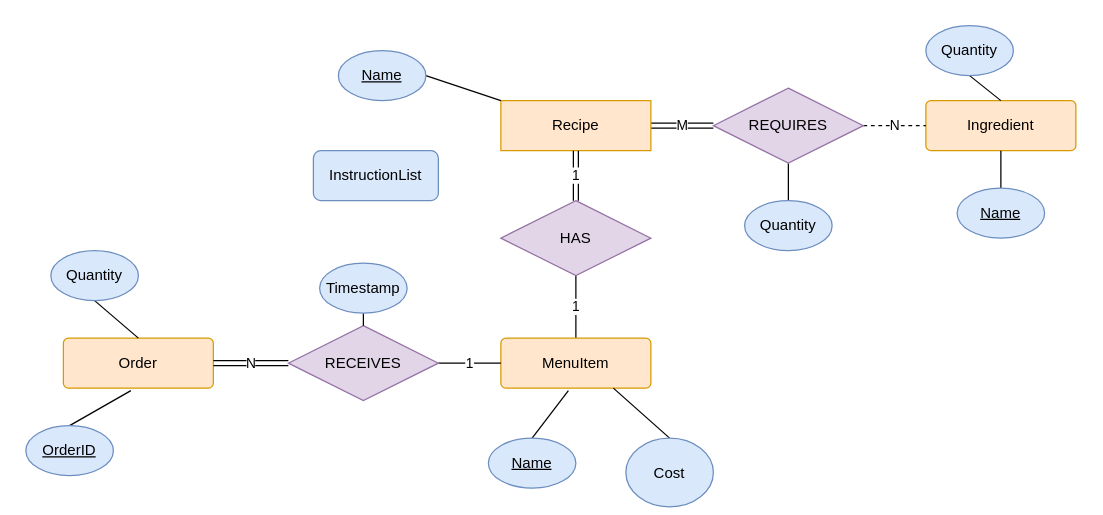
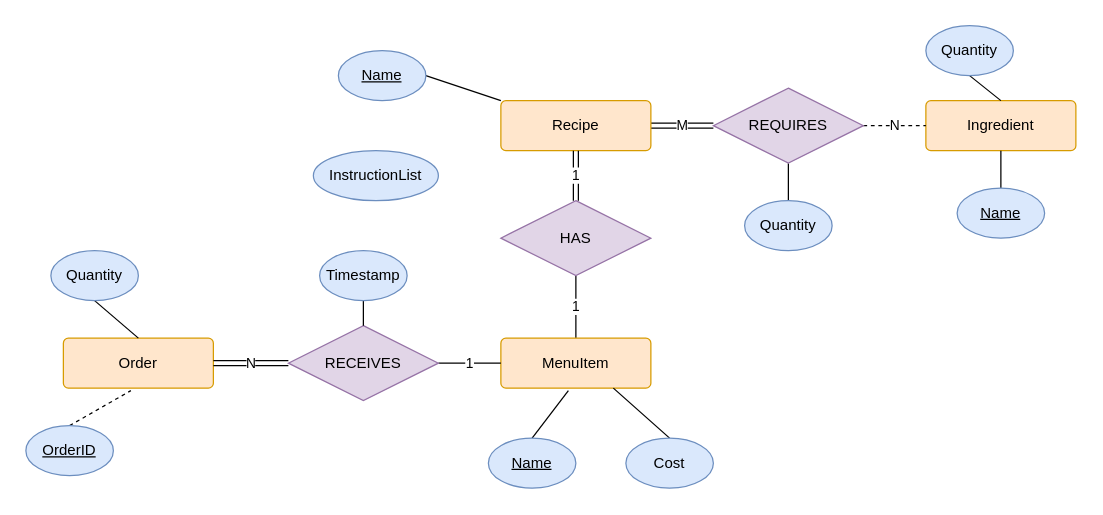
  <mxCell id="0" />
  <mxCell id="1" parent="0" />
  <mxCell id="2" value="Ingredient" style="rounded=1;arcSize=10;whiteSpace=wrap;html=1;align=center;fillColor=#ffe6cc;strokeColor=#d79b00;" parent="1" vertex="1"><mxGeometry x="740" y="80" width="120" height="40" as="geometry" /></mxCell>
  <mxCell id="3" style="rounded=0;orthogonalLoop=1;jettySize=auto;html=1;exitX=0.5;exitY=1;exitDx=0;exitDy=0;entryX=0.5;entryY=0;entryDx=0;entryDy=0;strokeColor=none;endArrow=none;endFill=0;" parent="1" source="5" target="2" edge="1"><mxGeometry relative="1" as="geometry" /></mxCell>
  <mxCell id="4" style="edgeStyle=none;rounded=0;orthogonalLoop=1;jettySize=auto;html=1;exitX=0.5;exitY=1;exitDx=0;exitDy=0;entryX=0.5;entryY=0;entryDx=0;entryDy=0;endArrow=none;endFill=0;" parent="1" source="5" target="2" edge="1"><mxGeometry relative="1" as="geometry" /></mxCell>
  <mxCell id="5" value="Quantity" style="ellipse;whiteSpace=wrap;html=1;fillColor=#dae8fc;strokeColor=#6c8ebf;" parent="1" vertex="1"><mxGeometry x="740" y="20" width="70" height="40" as="geometry" /></mxCell>
  <mxCell id="6" style="edgeStyle=none;rounded=0;orthogonalLoop=1;jettySize=auto;html=1;exitX=0.5;exitY=0;exitDx=0;exitDy=0;entryX=0.5;entryY=1;entryDx=0;entryDy=0;endArrow=none;endFill=0;strokeColor=#000000;" parent="1" source="7" target="2" edge="1"><mxGeometry relative="1" as="geometry" /></mxCell>
  <mxCell id="7" value="&lt;u&gt;Name&lt;/u&gt;" style="ellipse;whiteSpace=wrap;html=1;fillColor=#dae8fc;strokeColor=#6c8ebf;" parent="1" vertex="1"><mxGeometry x="765" y="150" width="70" height="40" as="geometry" /></mxCell>
  <mxCell id="8" value="1" style="edgeStyle=none;rounded=0;orthogonalLoop=1;jettySize=auto;html=1;exitX=0.5;exitY=0;exitDx=0;exitDy=0;entryX=0.5;entryY=1;entryDx=0;entryDy=0;endArrow=none;endFill=0;strokeColor=#000000;" parent="1" source="9" target="32" edge="1"><mxGeometry relative="1" as="geometry" /></mxCell>
  <mxCell id="9" value="MenuItem" style="rounded=1;arcSize=10;whiteSpace=wrap;html=1;align=center;fillColor=#ffe6cc;strokeColor=#d79b00;" parent="1" vertex="1"><mxGeometry x="400" y="270" width="120" height="40" as="geometry" /></mxCell>
  <mxCell id="10" style="rounded=0;orthogonalLoop=1;jettySize=auto;html=1;exitX=0.5;exitY=1;exitDx=0;exitDy=0;entryX=0.5;entryY=0;entryDx=0;entryDy=0;strokeColor=none;endArrow=none;endFill=0;" parent="1" source="12" target="9" edge="1"><mxGeometry relative="1" as="geometry" /></mxCell>
  <mxCell id="11" style="edgeStyle=none;rounded=0;orthogonalLoop=1;jettySize=auto;html=1;exitX=0.5;exitY=0;exitDx=0;exitDy=0;entryX=0.75;entryY=1;entryDx=0;entryDy=0;endArrow=none;endFill=0;strokeColor=#000000;" parent="1" source="12" target="9" edge="1"><mxGeometry relative="1" as="geometry" /></mxCell>
- <mxCell id="12" value="Cost" style="ellipse;whiteSpace=wrap;html=1;fillColor=#dae8fc;strokeColor=#6c8ebf;" parent="1" vertex="1"><mxGeometry x="500" y="350" width="70" height="55" as="geometry" /></mxCell>
+ <mxCell id="12" value="Cost" style="ellipse;whiteSpace=wrap;html=1;fillColor=#dae8fc;strokeColor=#6c8ebf;" parent="1" vertex="1"><mxGeometry x="500" y="350" width="70" height="40" as="geometry" /></mxCell>
  <mxCell id="13" style="edgeStyle=none;rounded=0;orthogonalLoop=1;jettySize=auto;html=1;exitX=0.5;exitY=0;exitDx=0;exitDy=0;entryX=0.45;entryY=1.05;entryDx=0;entryDy=0;entryPerimeter=0;endArrow=none;endFill=0;" parent="1" source="14" target="9" edge="1"><mxGeometry relative="1" as="geometry" /></mxCell>
  <mxCell id="14" value="&lt;u&gt;Name&lt;/u&gt;" style="ellipse;whiteSpace=wrap;html=1;fillColor=#dae8fc;strokeColor=#6c8ebf;" parent="1" vertex="1"><mxGeometry x="390" y="350" width="70" height="40" as="geometry" /></mxCell>
  <mxCell id="15" value="Order" style="rounded=1;arcSize=10;whiteSpace=wrap;html=1;align=center;fillColor=#ffe6cc;strokeColor=#d79b00;" parent="1" vertex="1"><mxGeometry x="50" y="270" width="120" height="40" as="geometry" /></mxCell>
  <mxCell id="16" style="rounded=0;orthogonalLoop=1;jettySize=auto;html=1;exitX=0.5;exitY=1;exitDx=0;exitDy=0;entryX=0.5;entryY=0;entryDx=0;entryDy=0;strokeColor=none;endArrow=none;endFill=0;" parent="1" source="18" target="15" edge="1"><mxGeometry relative="1" as="geometry" /></mxCell>
  <mxCell id="17" style="edgeStyle=none;rounded=0;orthogonalLoop=1;jettySize=auto;html=1;exitX=0.5;exitY=1;exitDx=0;exitDy=0;entryX=0.5;entryY=0;entryDx=0;entryDy=0;endArrow=none;endFill=0;" parent="1" source="18" target="15" edge="1"><mxGeometry relative="1" as="geometry" /></mxCell>
  <mxCell id="18" value="Quantity" style="ellipse;whiteSpace=wrap;html=1;fillColor=#dae8fc;strokeColor=#6c8ebf;" parent="1" vertex="1"><mxGeometry x="40" y="200" width="70" height="40" as="geometry" /></mxCell>
- <mxCell id="19" style="edgeStyle=none;rounded=0;orthogonalLoop=1;jettySize=auto;html=1;exitX=0.5;exitY=0;exitDx=0;exitDy=0;entryX=0.45;entryY=1.05;entryDx=0;entryDy=0;entryPerimeter=0;endArrow=none;endFill=0;" parent="1" source="20" target="15" edge="1"><mxGeometry relative="1" as="geometry" /></mxCell>
+ <mxCell id="19" style="edgeStyle=none;rounded=0;orthogonalLoop=1;jettySize=auto;html=1;exitX=0.5;exitY=0;exitDx=0;exitDy=0;entryX=0.45;entryY=1.05;entryDx=0;entryDy=0;entryPerimeter=0;endArrow=none;endFill=0;dashed=1;" parent="1" source="20" target="15" edge="1"><mxGeometry relative="1" as="geometry" /></mxCell>
  <mxCell id="20" value="&lt;u&gt;OrderID&lt;/u&gt;" style="ellipse;whiteSpace=wrap;html=1;fillColor=#dae8fc;strokeColor=#6c8ebf;" parent="1" vertex="1"><mxGeometry x="20" y="340" width="70" height="40" as="geometry" /></mxCell>
  <mxCell id="21" value="1" style="edgeStyle=none;rounded=0;orthogonalLoop=1;jettySize=auto;html=1;exitX=1;exitY=0.5;exitDx=0;exitDy=0;entryX=0;entryY=0.5;entryDx=0;entryDy=0;endArrow=none;endFill=0;" parent="1" source="22" target="9" edge="1"><mxGeometry relative="1" as="geometry" /></mxCell>
  <mxCell id="22" value="RECEIVES" style="shape=rhombus;perimeter=rhombusPerimeter;whiteSpace=wrap;html=1;align=center;fillColor=#e1d5e7;strokeColor=#9673a6;" parent="1" vertex="1"><mxGeometry x="230" y="260" width="120" height="60" as="geometry" /></mxCell>
  <mxCell id="23" value="N" style="shape=link;html=1;rounded=0;endArrow=none;endFill=0;strokeColor=#000000;exitX=1;exitY=0.5;exitDx=0;exitDy=0;entryX=0;entryY=0.5;entryDx=0;entryDy=0;" parent="1" source="15" target="22" edge="1"><mxGeometry relative="1" as="geometry"><mxPoint x="320" y="260" as="sourcePoint" /><mxPoint x="480" y="260" as="targetPoint" /></mxGeometry></mxCell>
  <mxCell id="24" style="edgeStyle=none;rounded=0;orthogonalLoop=1;jettySize=auto;html=1;exitX=0.5;exitY=1;exitDx=0;exitDy=0;entryX=0.5;entryY=0;entryDx=0;entryDy=0;endArrow=none;endFill=0;strokeColor=#000000;" parent="1" source="25" target="22" edge="1"><mxGeometry relative="1" as="geometry" /></mxCell>
- <mxCell id="25" value="Timestamp" style="ellipse;whiteSpace=wrap;html=1;fillColor=#dae8fc;strokeColor=#6c8ebf;" parent="1" vertex="1"><mxGeometry x="255" y="210" width="70" height="40" as="geometry" /></mxCell>
+ <mxCell id="25" value="Timestamp" style="ellipse;whiteSpace=wrap;html=1;fillColor=#dae8fc;strokeColor=#6c8ebf;" parent="1" vertex="1"><mxGeometry x="255" y="200" width="70" height="40" as="geometry" /></mxCell>
  <mxCell id="26" value="N" style="edgeStyle=none;rounded=0;orthogonalLoop=1;jettySize=auto;html=1;exitX=1;exitY=0.5;exitDx=0;exitDy=0;entryX=0;entryY=0.5;entryDx=0;entryDy=0;endArrow=none;endFill=0;strokeColor=#000000;dashed=1;" parent="1" source="28" target="2" edge="1"><mxGeometry relative="1" as="geometry" /></mxCell>
  <mxCell id="27" style="edgeStyle=none;rounded=0;orthogonalLoop=1;jettySize=auto;html=1;exitX=0.5;exitY=1;exitDx=0;exitDy=0;entryX=0.5;entryY=0;entryDx=0;entryDy=0;endArrow=none;endFill=0;strokeColor=#000000;" parent="1" source="28" target="30" edge="1"><mxGeometry relative="1" as="geometry" /></mxCell>
  <mxCell id="28" value="REQUIRES" style="shape=rhombus;perimeter=rhombusPerimeter;whiteSpace=wrap;html=1;align=center;fillColor=#e1d5e7;strokeColor=#9673a6;" parent="1" vertex="1"><mxGeometry x="570" y="70" width="120" height="60" as="geometry" /></mxCell>
  <mxCell id="29" value="M" style="shape=link;html=1;rounded=0;endArrow=none;endFill=0;strokeColor=#000000;entryX=0;entryY=0.5;entryDx=0;entryDy=0;exitX=1;exitY=0.5;exitDx=0;exitDy=0;" parent="1" source="31" target="28" edge="1"><mxGeometry relative="1" as="geometry"><mxPoint x="500" y="250" as="sourcePoint" /><mxPoint x="480" y="250" as="targetPoint" /></mxGeometry></mxCell>
  <mxCell id="30" value="Quantity" style="ellipse;whiteSpace=wrap;html=1;fillColor=#dae8fc;strokeColor=#6c8ebf;" parent="1" vertex="1"><mxGeometry x="595" y="160" width="70" height="40" as="geometry" /></mxCell>
- <mxCell id="31" value="Recipe" style="arcSize=10;whiteSpace=wrap;html=1;align=center;fillColor=#ffe6cc;strokeColor=#d79b00;rounded=0;" parent="1" vertex="1"><mxGeometry x="400" y="80" width="120" height="40" as="geometry" /></mxCell>
+ <mxCell id="31" value="Recipe" style="rounded=1;arcSize=10;whiteSpace=wrap;html=1;align=center;fillColor=#ffe6cc;strokeColor=#d79b00;" parent="1" vertex="1"><mxGeometry x="400" y="80" width="120" height="40" as="geometry" /></mxCell>
  <mxCell id="32" value="HAS" style="shape=rhombus;perimeter=rhombusPerimeter;whiteSpace=wrap;html=1;align=center;fillColor=#e1d5e7;strokeColor=#9673a6;" parent="1" vertex="1"><mxGeometry x="400" y="160" width="120" height="60" as="geometry" /></mxCell>
  <mxCell id="33" value="1" style="shape=link;html=1;rounded=0;endArrow=none;endFill=0;strokeColor=#000000;exitX=0.5;exitY=0;exitDx=0;exitDy=0;entryX=0.5;entryY=1;entryDx=0;entryDy=0;" parent="1" source="32" target="31" edge="1"><mxGeometry relative="1" as="geometry"><mxPoint x="650" y="380" as="sourcePoint" /><mxPoint x="810" y="380" as="targetPoint" /></mxGeometry></mxCell>
  <mxCell id="34" style="edgeStyle=none;rounded=0;orthogonalLoop=1;jettySize=auto;html=1;exitX=1;exitY=0.5;exitDx=0;exitDy=0;entryX=0;entryY=0;entryDx=0;entryDy=0;endArrow=none;endFill=0;strokeColor=#000000;" parent="1" source="35" target="31" edge="1"><mxGeometry relative="1" as="geometry" /></mxCell>
  <mxCell id="35" value="&lt;u&gt;Name&lt;/u&gt;" style="ellipse;whiteSpace=wrap;html=1;fillColor=#dae8fc;strokeColor=#6c8ebf;" parent="1" vertex="1"><mxGeometry x="270" y="40" width="70" height="40" as="geometry" /></mxCell>
  <mxCell id="36" style="edgeStyle=none;rounded=0;orthogonalLoop=1;jettySize=auto;html=1;exitX=0.5;exitY=0;exitDx=0;exitDy=0;endArrow=none;endFill=0;strokeColor=#000000;" parent="1" source="31" target="31" edge="1"><mxGeometry relative="1" as="geometry" /></mxCell>
- <mxCell id="37" value="InstructionList" style="whiteSpace=wrap;html=1;fillColor=#dae8fc;strokeColor=#6c8ebf;rounded=1;" vertex="1" parent="1"><mxGeometry x="250" y="120" width="100" height="40" as="geometry" /></mxCell>
+ <mxCell id="37" value="InstructionList" style="ellipse;whiteSpace=wrap;html=1;fillColor=#dae8fc;strokeColor=#6c8ebf;" vertex="1" parent="1"><mxGeometry x="250" y="120" width="100" height="40" as="geometry" /></mxCell>
